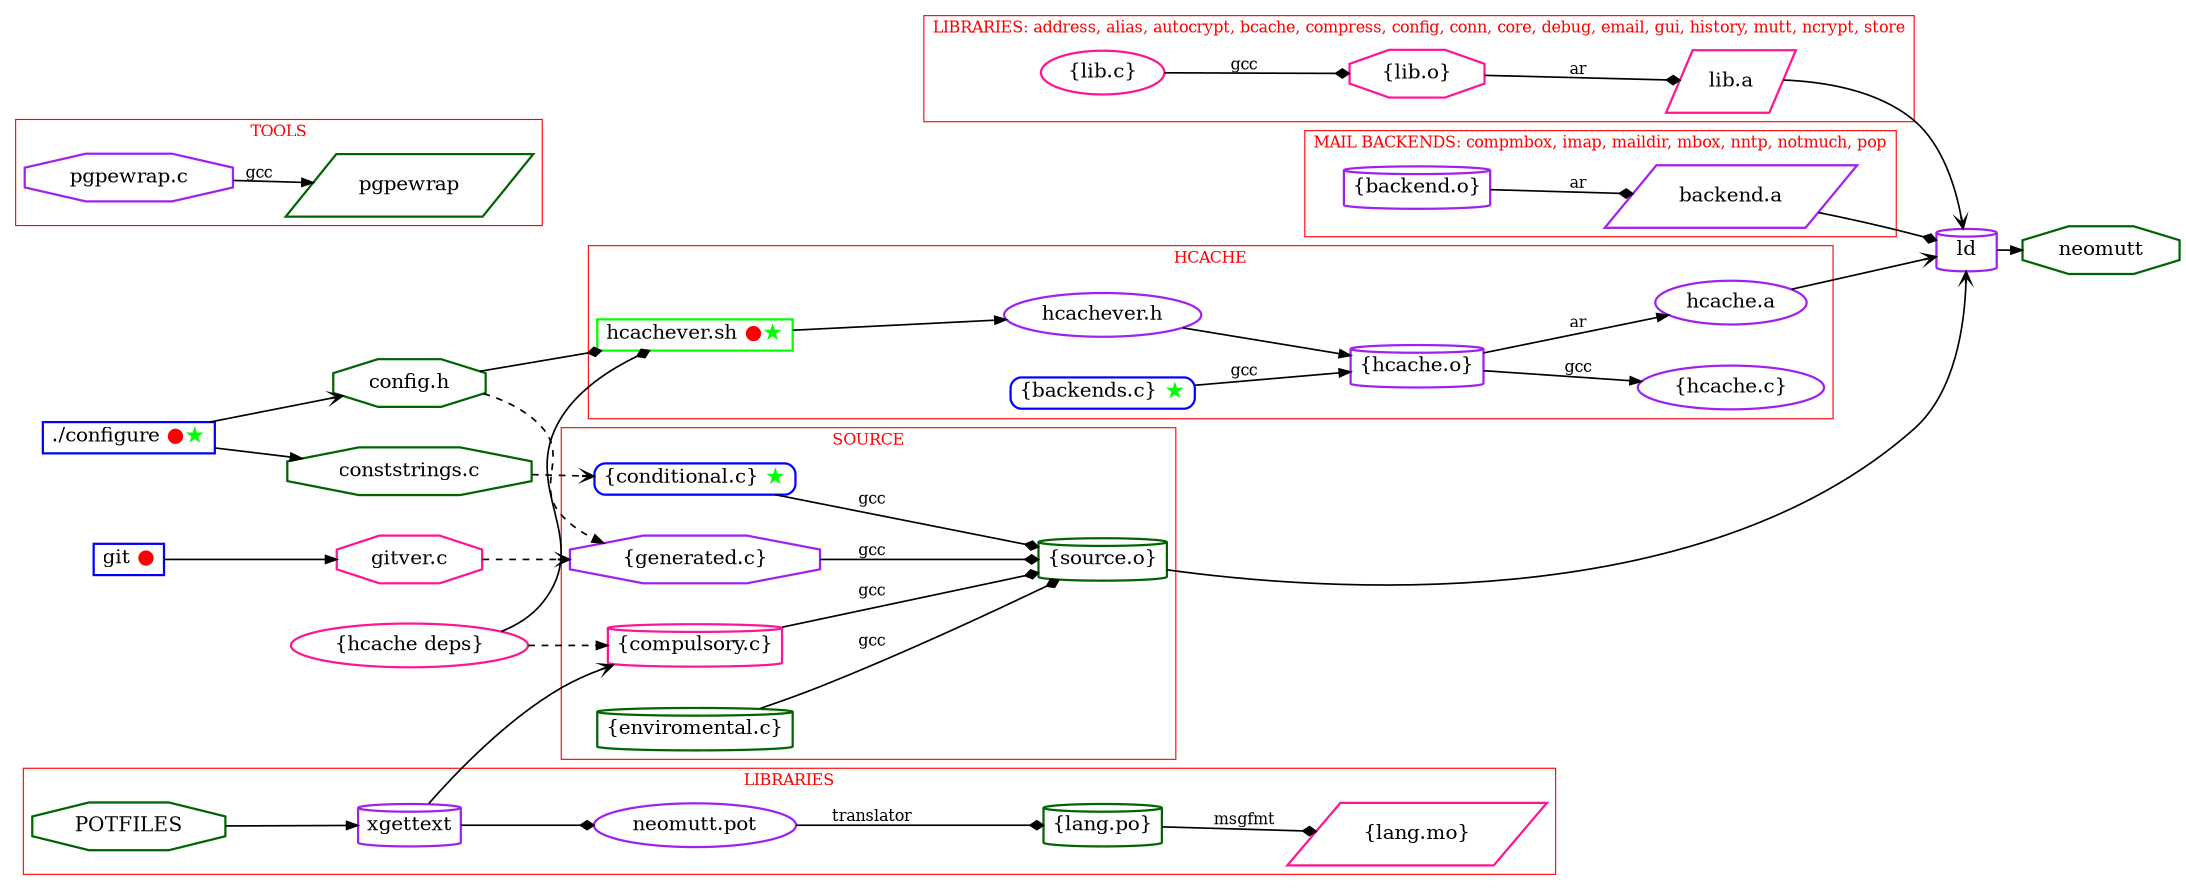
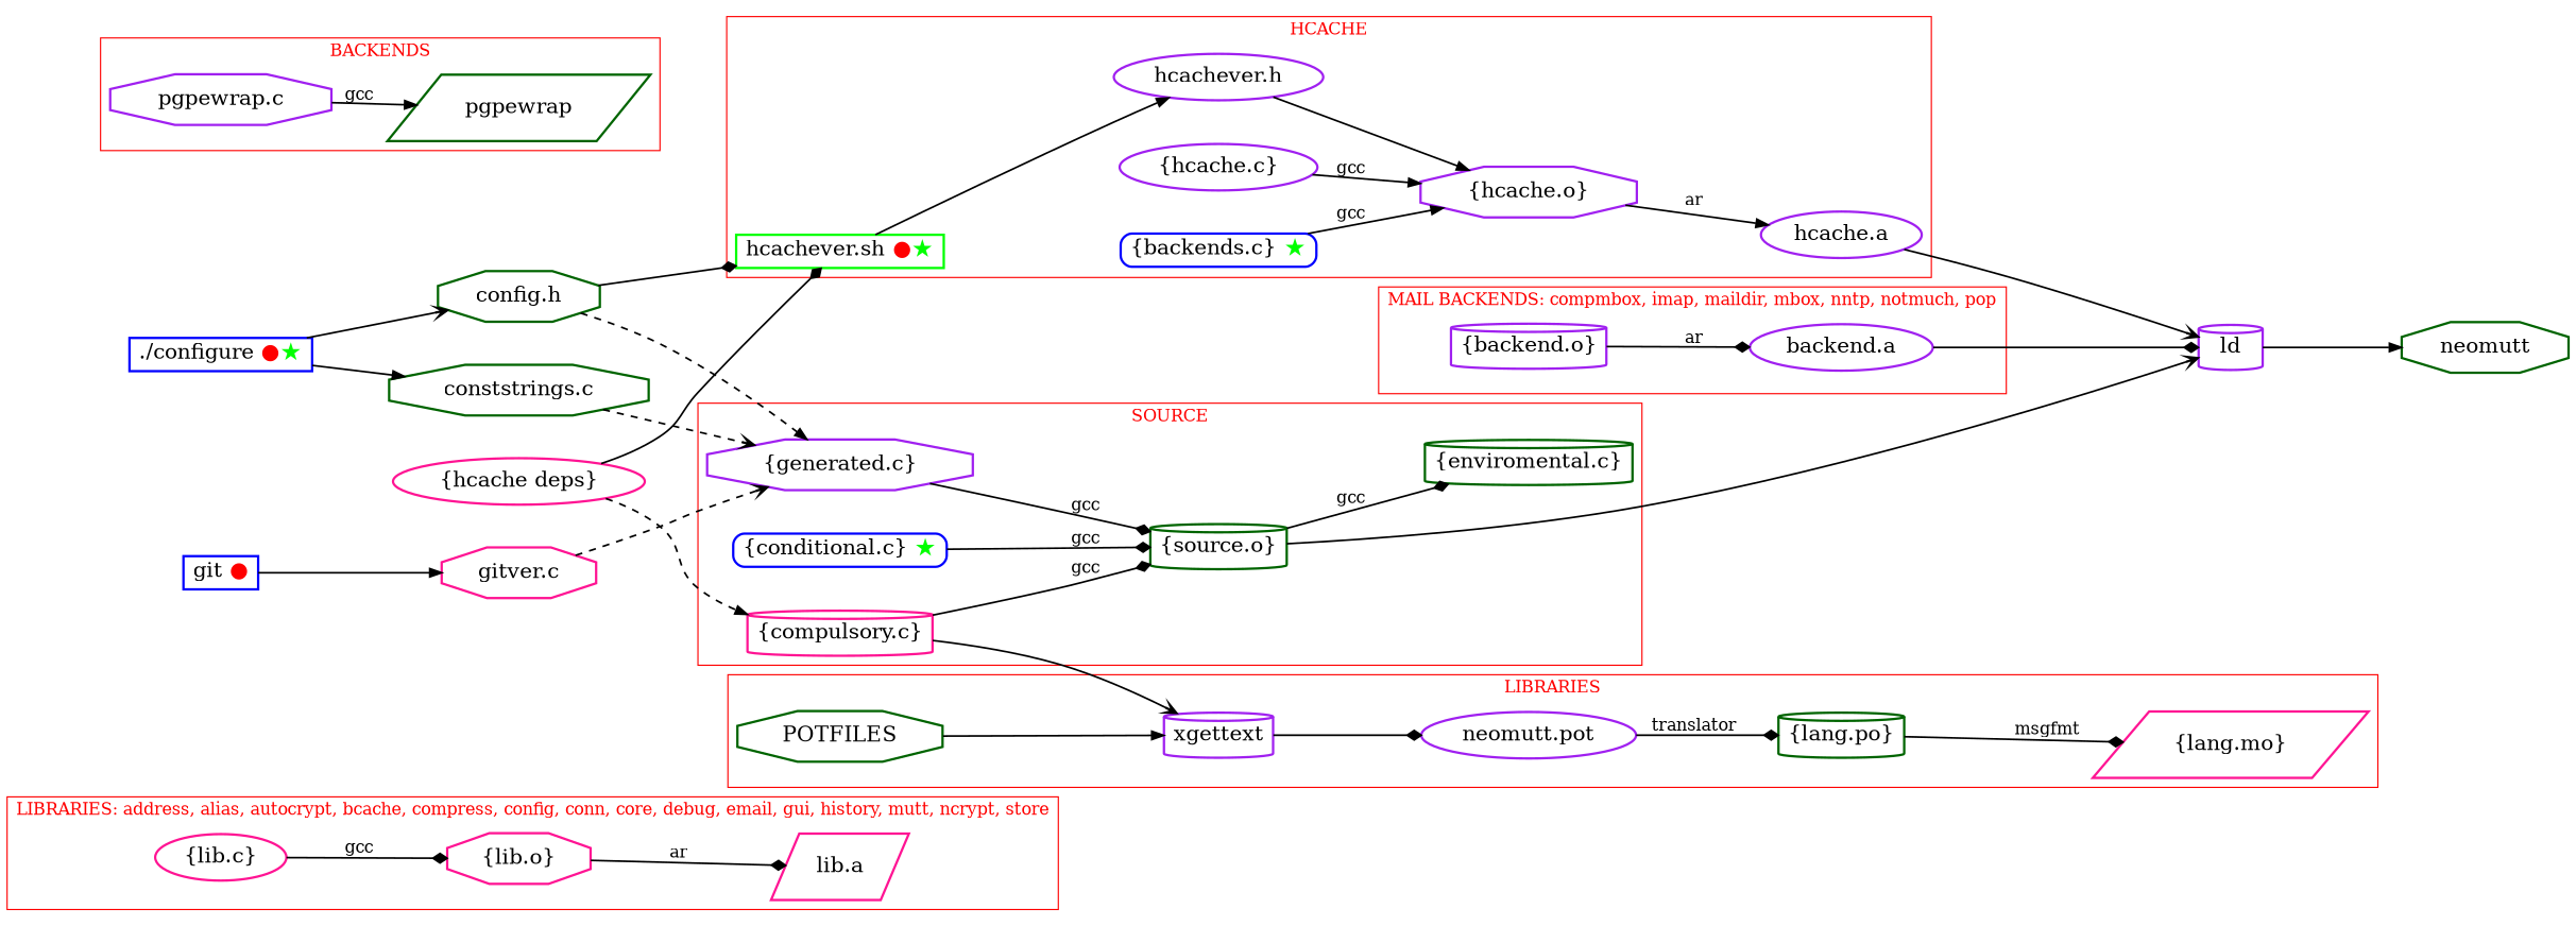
  digraph {
    nodesep=0.5
    rankdir=LR
    ranksep=0.3
    node [color=purple fontcolor=black fontsize=18 penwidth=2.0 shape=octagon style=solid]
    edge [arrowhead=diamond arrowsize=1.0 color="#000000" penwidth=1.5]
    n1 [color=deeppink height=0.2 label="\{lib.c\}" shape=ellipse]
    n2 [color=deeppink height=0.2 label="\{lib.o\}"]
    n3 [color=deeppink height=0.2 label="lib.a" shape=parallelogram]
    n4 [height=0.2 label="\{backend.o\}" shape=cylinder]
-   n5 [height=0.2 label="backend.a" shape=parallelogram]
+   n5 [height=0.2 label="backend.a" shape=ellipse]
    n6 [color=green height=0.2 label=<hcachever.sh <font color="red">●</font><font color="green">★</font>> shape=box]
    n7 [height=0.2 label="hcachever.h" shape=ellipse]
    n8 [height=0.2 label="\{hcache.c\}" shape=ellipse]
-   n9 [height=0.2 label="\{hcache.o\}" shape=cylinder]
+   n9 [height=0.2 label="\{hcache.o\}"]
    n10 [height=0.2 label="hcache.a" shape=ellipse]
    n11 [color=blue height=0.2 label=<\{backends.c\} <font color="green">★</font>> shape=Mrecord]
    n12 [color=darkgreen height=0.2 label="\{source.o\}" shape=cylinder]
    n13 [height=0.2 label="\{generated.c\}"]
    n14 [color=deeppink height=0.2 label="\{compulsory.c\}" shape=cylinder]
    n15 [color=blue height=0.2 label=<\{conditional.c\} <font color="green">★</font>> shape=Mrecord]
    n16 [color=darkgreen height=0.2 label="\{enviromental.c\}" shape=cylinder]
    n17 [height=0.2 label=xgettext shape=cylinder]
    n18 [color=deeppink height=0.2 label="\{lang.mo\}" shape=parallelogram]
    n19 [color=darkgreen height=0.2 label="\{lang.po\}" shape=cylinder]
    n20 [height=0.2 label="neomutt.pot" shape=ellipse]
    POTFILES [color=darkgreen height=0.2]
    n22 [height=0.2 label="pgpewrap.c"]
    pgpewrap [color=darkgreen height=0.2 shape=parallelogram]
    n24 [height=0.2 label=ld shape=cylinder]
    n25 [color=darkgreen height=0.2 label="config.h"]
    n26 [color=darkgreen height=0.2 label="conststrings.c"]
    n27 [color=deeppink height=0.2 label="gitver.c"]
    n28 [color=deeppink height=0.2 label="\{hcache deps\}" shape=ellipse]
    n29 [color=blue height=0.2 label=<./configure <font color="red">●</font><font color="green">★</font>> shape=box]
    n30 [color=blue height=0.2 label=<git <font color="red">●</font>> shape=box]
    neomutt [color=darkgreen height=0.2]
    subgraph cluster_1 {
      color="#ff0000"
      fontcolor=red
      label="LIBRARIES: address, alias, autocrypt, bcache, compress, config, conn, core, debug, email, gui, history, mutt, ncrypt, store"
      n1
      n2
      n3
    }
    subgraph cluster_2 {
      color="#ff0000"
      fontcolor=red
      label="MAIL BACKENDS: compmbox, imap, maildir, mbox, nntp, notmuch, pop"
      n4
      n5
    }
    subgraph cluster_3 {
      color="#ff0000"
      fontcolor=red
      label=HCACHE
      n6
      n7
      n8
      n9
      n10
      n11
    }
    subgraph cluster_4 {
      color="#ff0000"
      fontcolor=red
      label=SOURCE
      n12
      n13
      n14
      n15
      n16
    }
    subgraph cluster_5 {
      color="#ff0000"
      fontcolor=red
      label=LIBRARIES
      n17
      n18
      n19
      n20
      POTFILES
    }
    subgraph cluster_6 {
      color="#ff0000"
      fontcolor=red
-     label=TOOLS
+     label=BACKENDS
      n22
      pgpewrap
    }
    n1 -> n2 [label=gcc]
    n2 -> n3 [label=ar]
-   n3 -> n24 [arrowhead=vee]
    n4 -> n5 [label=ar]
    n5 -> n24
    n6 -> n7 [arrowhead=normal]
    n7 -> n9 [arrowhead=normal]
-   n9 -> n8 [arrowhead=normal label=gcc]
+   n8 -> n9 [arrowhead=normal label=gcc]
    n9 -> n10 [arrowhead=normal label=ar]
    n10 -> n24 [arrowhead=vee]
    n11 -> n9 [arrowhead=normal label=gcc]
    n12 -> n24 [arrowhead=vee]
    n13 -> n12 [label=gcc]
    n14 -> n12 [label=gcc]
-   n17 -> n14 [arrowhead=vee]
+   n14 -> n17 [arrowhead=vee]
    n15 -> n12 [label=gcc]
-   n16 -> n12 [label=gcc]
+   n12 -> n16 [label=gcc]
    n17 -> n20
    n19 -> n18 [label=msgfmt]
    n20 -> n19 [label=translator]
    POTFILES -> n17 [arrowhead=normal]
    n22 -> pgpewrap [arrowhead=normal label=gcc]
    n24 -> neomutt [arrowhead=normal]
    n25 -> n6
    n25 -> n13 [arrowhead=normal style=dashed]
-   n26 -> n15 [arrowhead=vee style=dashed]
+   n26 -> n13 [arrowhead=vee style=dashed]
    n27 -> n13 [arrowhead=vee style=dashed]
    n28 -> n6
    n28 -> n14 [arrowhead=normal style=dashed]
    n29 -> n25 [arrowhead=vee]
    n29 -> n26 [arrowhead=normal]
    n30 -> n27 [arrowhead=normal]
  }
